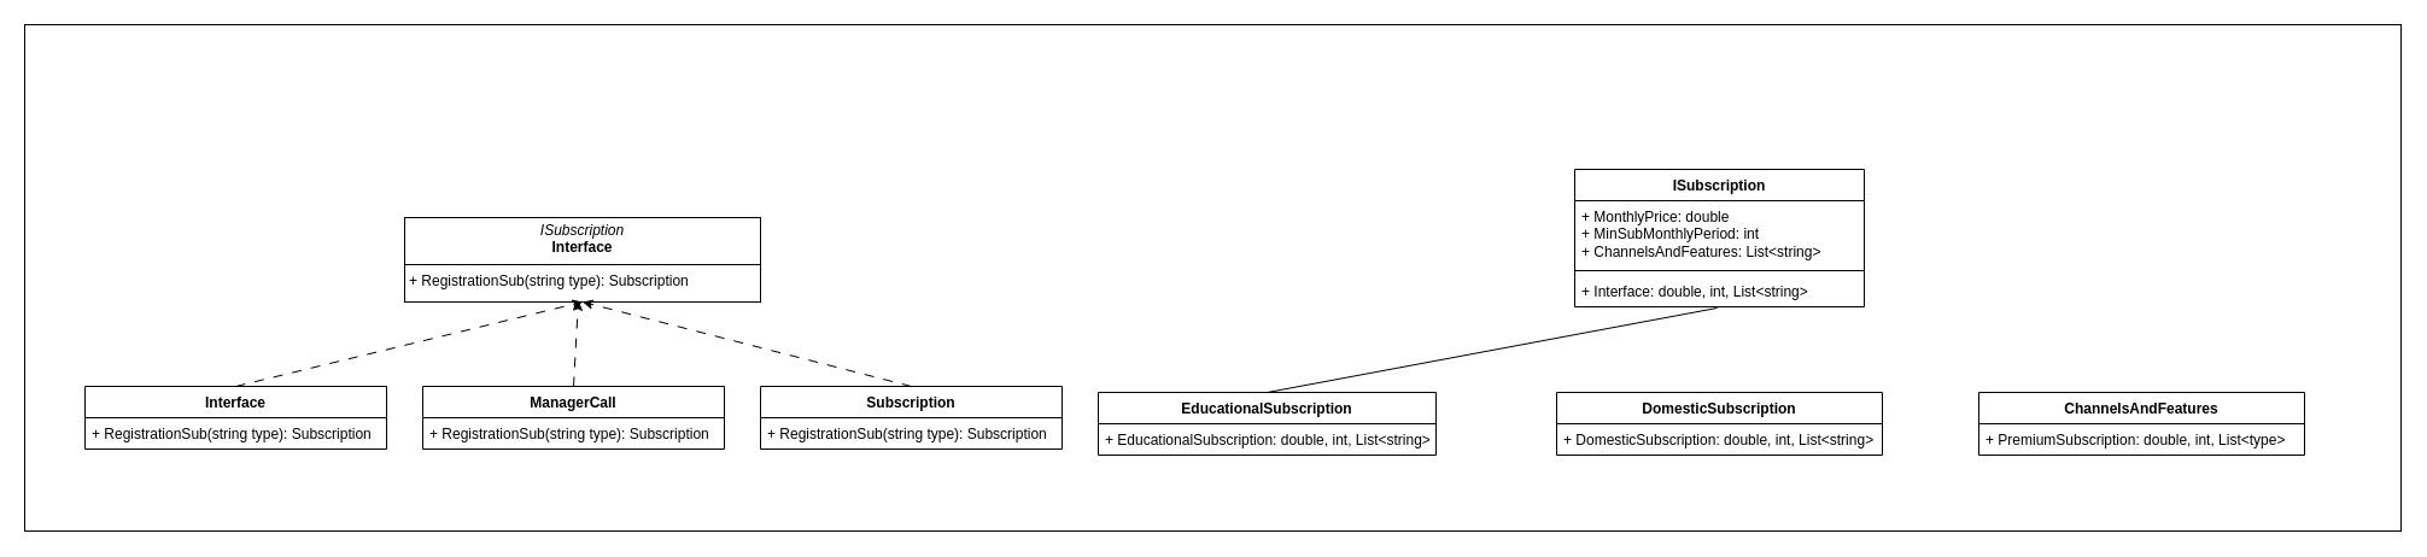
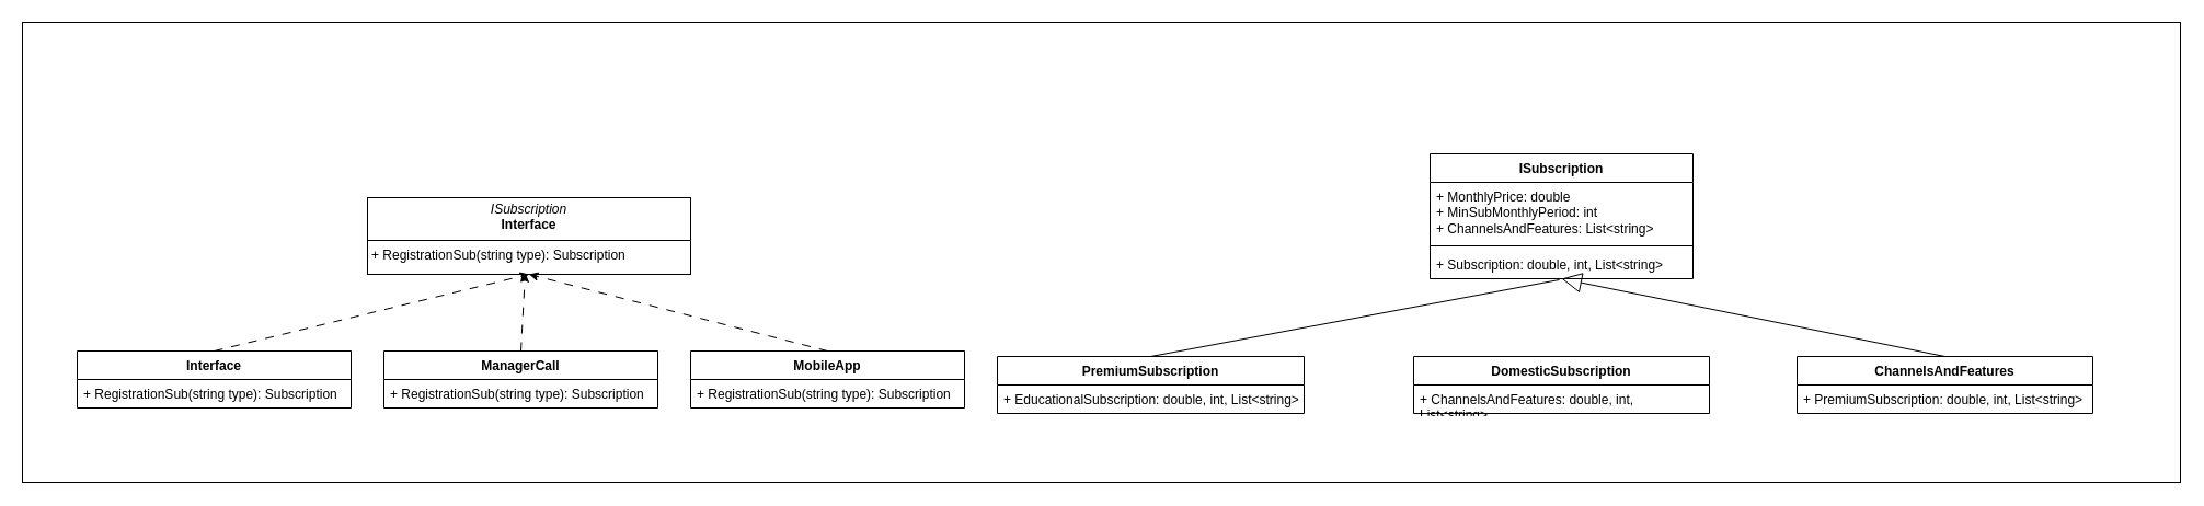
  <mxCell id="0" />
  <mxCell id="1" parent="0" />
  <mxCell id="2" value="" style="rounded=0;whiteSpace=wrap;html=1;" vertex="1" parent="1"><mxGeometry width="1970" height="420" as="geometry" x="20" y="20" /></mxCell>
  <mxCell id="3" value="Interface" style="swimlane;fontStyle=1;align=center;verticalAlign=top;childLayout=stackLayout;horizontal=1;startSize=26;horizontalStack=0;resizeParent=1;resizeParentMax=0;resizeLast=0;collapsible=1;marginBottom=0;whiteSpace=wrap;html=1;" vertex="1" parent="1"><mxGeometry x="70" y="320" width="250" height="52" as="geometry" /></mxCell>
  <mxCell id="4" value="+ RegistrationSub(string type):&amp;nbsp;Subscription" style="text;strokeColor=none;fillColor=none;align=left;verticalAlign=top;spacingLeft=4;spacingRight=4;overflow=hidden;rotatable=0;points=[[0,0.5],[1,0.5]];portConstraint=eastwest;whiteSpace=wrap;html=1;" vertex="1" parent="3"><mxGeometry y="26" width="250" height="26" as="geometry" /></mxCell>
  <mxCell id="5" value="&lt;p style=&quot;margin:0px;margin-top:4px;text-align:center;&quot;&gt;&lt;i&gt;ISubscription&lt;/i&gt;&lt;br&gt;&lt;b&gt;Interface&lt;/b&gt;&lt;/p&gt;&lt;hr size=&quot;1&quot; style=&quot;border-style:solid;&quot;&gt;&lt;p style=&quot;margin:0px;margin-left:4px;&quot;&gt;+&amp;nbsp;&lt;span style=&quot;background-color: initial;&quot;&gt;RegistrationSub(string type):&amp;nbsp;&lt;/span&gt;&lt;span style=&quot;background-color: initial;&quot;&gt;Subscription&lt;/span&gt;&lt;/p&gt;" style="verticalAlign=top;align=left;overflow=fill;html=1;whiteSpace=wrap;" vertex="1" parent="1"><mxGeometry x="335" y="180" width="295" height="70" as="geometry" /></mxCell>
  <mxCell id="6" value="ManagerCall" style="swimlane;fontStyle=1;align=center;verticalAlign=top;childLayout=stackLayout;horizontal=1;startSize=26;horizontalStack=0;resizeParent=1;resizeParentMax=0;resizeLast=0;collapsible=1;marginBottom=0;whiteSpace=wrap;html=1;" vertex="1" parent="1"><mxGeometry x="350" y="320" width="250" height="52" as="geometry" /></mxCell>
  <mxCell id="7" value="+ RegistrationSub(string type):&amp;nbsp;Subscription" style="text;strokeColor=none;fillColor=none;align=left;verticalAlign=top;spacingLeft=4;spacingRight=4;overflow=hidden;rotatable=0;points=[[0,0.5],[1,0.5]];portConstraint=eastwest;whiteSpace=wrap;html=1;" vertex="1" parent="6"><mxGeometry y="26" width="250" height="26" as="geometry" /></mxCell>
- <mxCell id="8" value="Subscription" style="swimlane;fontStyle=1;align=center;verticalAlign=top;childLayout=stackLayout;horizontal=1;startSize=26;horizontalStack=0;resizeParent=1;resizeParentMax=0;resizeLast=0;collapsible=1;marginBottom=0;whiteSpace=wrap;html=1;" vertex="1" parent="1"><mxGeometry x="630" y="320" width="250" height="52" as="geometry" /></mxCell>
+ <mxCell id="8" value="MobileApp" style="swimlane;fontStyle=1;align=center;verticalAlign=top;childLayout=stackLayout;horizontal=1;startSize=26;horizontalStack=0;resizeParent=1;resizeParentMax=0;resizeLast=0;collapsible=1;marginBottom=0;whiteSpace=wrap;html=1;" vertex="1" parent="1"><mxGeometry x="630" y="320" width="250" height="52" as="geometry" /></mxCell>
  <mxCell id="9" value="+ RegistrationSub(string type):&amp;nbsp;Subscription" style="text;strokeColor=none;fillColor=none;align=left;verticalAlign=top;spacingLeft=4;spacingRight=4;overflow=hidden;rotatable=0;points=[[0,0.5],[1,0.5]];portConstraint=eastwest;whiteSpace=wrap;html=1;" vertex="1" parent="8"><mxGeometry y="26" width="250" height="26" as="geometry" /></mxCell>
  <mxCell id="10" value="" style="endArrow=classic;html=1;rounded=0;entryX=0.5;entryY=1;entryDx=0;entryDy=0;exitX=0.5;exitY=0;exitDx=0;exitDy=0;dashed=1;dashPattern=8 8;" edge="1" parent="1" source="3" target="5"><mxGeometry width="50" height="50" relative="1" as="geometry"><mxPoint x="410" y="440" as="sourcePoint" /><mxPoint x="460" y="390" as="targetPoint" /></mxGeometry></mxCell>
  <mxCell id="11" value="" style="endArrow=classic;html=1;rounded=0;exitX=0.5;exitY=0;exitDx=0;exitDy=0;dashed=1;dashPattern=8 8;entryX=0.488;entryY=0.982;entryDx=0;entryDy=0;entryPerimeter=0;" edge="1" parent="1" source="6" target="5"><mxGeometry width="50" height="50" relative="1" as="geometry"><mxPoint x="205" y="330" as="sourcePoint" /><mxPoint x="480" y="260" as="targetPoint" /></mxGeometry></mxCell>
  <mxCell id="12" value="" style="endArrow=classic;html=1;rounded=0;exitX=0.5;exitY=0;exitDx=0;exitDy=0;dashed=1;dashPattern=8 8;entryX=0.5;entryY=1;entryDx=0;entryDy=0;" edge="1" parent="1" source="8" target="5"><mxGeometry width="50" height="50" relative="1" as="geometry"><mxPoint x="592" y="320" as="sourcePoint" /><mxPoint x="480" y="260" as="targetPoint" /></mxGeometry></mxCell>
  <mxCell id="13" value="ISubscription" style="swimlane;fontStyle=1;align=center;verticalAlign=top;childLayout=stackLayout;horizontal=1;startSize=26;horizontalStack=0;resizeParent=1;resizeParentMax=0;resizeLast=0;collapsible=1;marginBottom=0;whiteSpace=wrap;html=1;" vertex="1" parent="1"><mxGeometry x="1305" y="140" width="240" height="114" as="geometry" /></mxCell>
  <mxCell id="14" value="+ MonthlyPrice: double&lt;div&gt;+ MinSubMonthlyPeriod: int&lt;br&gt;&lt;/div&gt;&lt;div&gt;+ ChannelsAndFeatures: List&amp;lt;string&amp;gt;&lt;br&gt;&lt;/div&gt;" style="text;strokeColor=none;fillColor=none;align=left;verticalAlign=top;spacingLeft=4;spacingRight=4;overflow=hidden;rotatable=0;points=[[0,0.5],[1,0.5]];portConstraint=eastwest;whiteSpace=wrap;html=1;" vertex="1" parent="13"><mxGeometry y="26" width="240" height="54" as="geometry" /></mxCell>
  <mxCell id="15" value="" style="line;strokeWidth=1;fillColor=none;align=left;verticalAlign=middle;spacingTop=-1;spacingLeft=3;spacingRight=3;rotatable=0;labelPosition=right;points=[];portConstraint=eastwest;strokeColor=inherit;" vertex="1" parent="13"><mxGeometry y="80" width="240" height="8" as="geometry" /></mxCell>
- <mxCell id="16" value="+ Interface: double, int, List&amp;lt;string&amp;gt;" style="text;strokeColor=none;fillColor=none;align=left;verticalAlign=top;spacingLeft=4;spacingRight=4;overflow=hidden;rotatable=0;points=[[0,0.5],[1,0.5]];portConstraint=eastwest;whiteSpace=wrap;html=1;" vertex="1" parent="13"><mxGeometry y="88" width="240" height="26" as="geometry" /></mxCell>
- <mxCell id="17" value="EducationalSubscription" style="swimlane;fontStyle=1;align=center;verticalAlign=top;childLayout=stackLayout;horizontal=1;startSize=26;horizontalStack=0;resizeParent=1;resizeParentMax=0;resizeLast=0;collapsible=1;marginBottom=0;whiteSpace=wrap;html=1;" vertex="1" parent="1"><mxGeometry x="910" y="325" width="280" height="52" as="geometry" /></mxCell>
+ <mxCell id="16" value="+ Subscription: double, int, List&amp;lt;string&amp;gt;" style="text;strokeColor=none;fillColor=none;align=left;verticalAlign=top;spacingLeft=4;spacingRight=4;overflow=hidden;rotatable=0;points=[[0,0.5],[1,0.5]];portConstraint=eastwest;whiteSpace=wrap;html=1;" vertex="1" parent="13"><mxGeometry y="88" width="240" height="26" as="geometry" /></mxCell>
+ <mxCell id="17" value="PremiumSubscription" style="swimlane;fontStyle=1;align=center;verticalAlign=top;childLayout=stackLayout;horizontal=1;startSize=26;horizontalStack=0;resizeParent=1;resizeParentMax=0;resizeLast=0;collapsible=1;marginBottom=0;whiteSpace=wrap;html=1;" vertex="1" parent="1"><mxGeometry x="910" y="325" width="280" height="52" as="geometry" /></mxCell>
  <mxCell id="18" value="+ EducationalSubscription: double, int, List&amp;lt;string&amp;gt;" style="text;strokeColor=none;fillColor=none;align=left;verticalAlign=top;spacingLeft=4;spacingRight=4;overflow=hidden;rotatable=0;points=[[0,0.5],[1,0.5]];portConstraint=eastwest;whiteSpace=wrap;html=1;" vertex="1" parent="17"><mxGeometry y="26" width="280" height="26" as="geometry" /></mxCell>
  <mxCell id="19" value="ChannelsAndFeatures" style="swimlane;fontStyle=1;align=center;verticalAlign=top;childLayout=stackLayout;horizontal=1;startSize=26;horizontalStack=0;resizeParent=1;resizeParentMax=0;resizeLast=0;collapsible=1;marginBottom=0;whiteSpace=wrap;html=1;" vertex="1" parent="1"><mxGeometry x="1640" y="325" width="270" height="52" as="geometry" /></mxCell>
- <mxCell id="20" value="+ PremiumSubscription: double, int, List&amp;lt;type&amp;gt;" style="text;strokeColor=none;fillColor=none;align=left;verticalAlign=top;spacingLeft=4;spacingRight=4;overflow=hidden;rotatable=0;points=[[0,0.5],[1,0.5]];portConstraint=eastwest;whiteSpace=wrap;html=1;" vertex="1" parent="19"><mxGeometry y="26" width="270" height="26" as="geometry" /></mxCell>
+ <mxCell id="20" value="+ PremiumSubscription: double, int, List&amp;lt;string&amp;gt;" style="text;strokeColor=none;fillColor=none;align=left;verticalAlign=top;spacingLeft=4;spacingRight=4;overflow=hidden;rotatable=0;points=[[0,0.5],[1,0.5]];portConstraint=eastwest;whiteSpace=wrap;html=1;" vertex="1" parent="19"><mxGeometry y="26" width="270" height="26" as="geometry" /></mxCell>
  <mxCell id="21" value="DomesticSubscription" style="swimlane;fontStyle=1;align=center;verticalAlign=top;childLayout=stackLayout;horizontal=1;startSize=26;horizontalStack=0;resizeParent=1;resizeParentMax=0;resizeLast=0;collapsible=1;marginBottom=0;whiteSpace=wrap;html=1;" vertex="1" parent="1"><mxGeometry x="1290" y="325" width="270" height="52" as="geometry" /></mxCell>
- <mxCell id="22" value="+ DomesticSubscription: double, int, List&amp;lt;string&amp;gt;" style="text;strokeColor=none;fillColor=none;align=left;verticalAlign=top;spacingLeft=4;spacingRight=4;overflow=hidden;rotatable=0;points=[[0,0.5],[1,0.5]];portConstraint=eastwest;whiteSpace=wrap;html=1;" vertex="1" parent="21"><mxGeometry y="26" width="270" height="26" as="geometry" /></mxCell>
+ <mxCell id="22" value="+ ChannelsAndFeatures: double, int, List&amp;lt;string&amp;gt;" style="text;strokeColor=none;fillColor=none;align=left;verticalAlign=top;spacingLeft=4;spacingRight=4;overflow=hidden;rotatable=0;points=[[0,0.5],[1,0.5]];portConstraint=eastwest;whiteSpace=wrap;html=1;" vertex="1" parent="21"><mxGeometry y="26" width="270" height="26" as="geometry" /></mxCell>
  <mxCell id="23" value="" style="endArrow=none;endSize=16;endFill=0;html=1;rounded=0;exitX=0.5;exitY=0;exitDx=0;exitDy=0;entryX=0.492;entryY=1.038;entryDx=0;entryDy=0;entryPerimeter=0;" edge="1" parent="1" source="17" target="16"><mxGeometry width="160" relative="1" as="geometry"><mxPoint x="1060" y="270" as="sourcePoint" /><mxPoint x="1420" y="270" as="targetPoint" /></mxGeometry></mxCell>
+ <mxCell id="24" value="" style="endArrow=block;endSize=16;endFill=0;html=1;rounded=0;exitX=0.5;exitY=0;exitDx=0;exitDy=0;entryX=0.5;entryY=1;entryDx=0;entryDy=0;" edge="1" parent="1" source="19" target="13"><mxGeometry width="160" relative="1" as="geometry"><mxPoint x="1661" y="280" as="sourcePoint" /><mxPoint x="1660" y="210" as="targetPoint" /></mxGeometry></mxCell>
